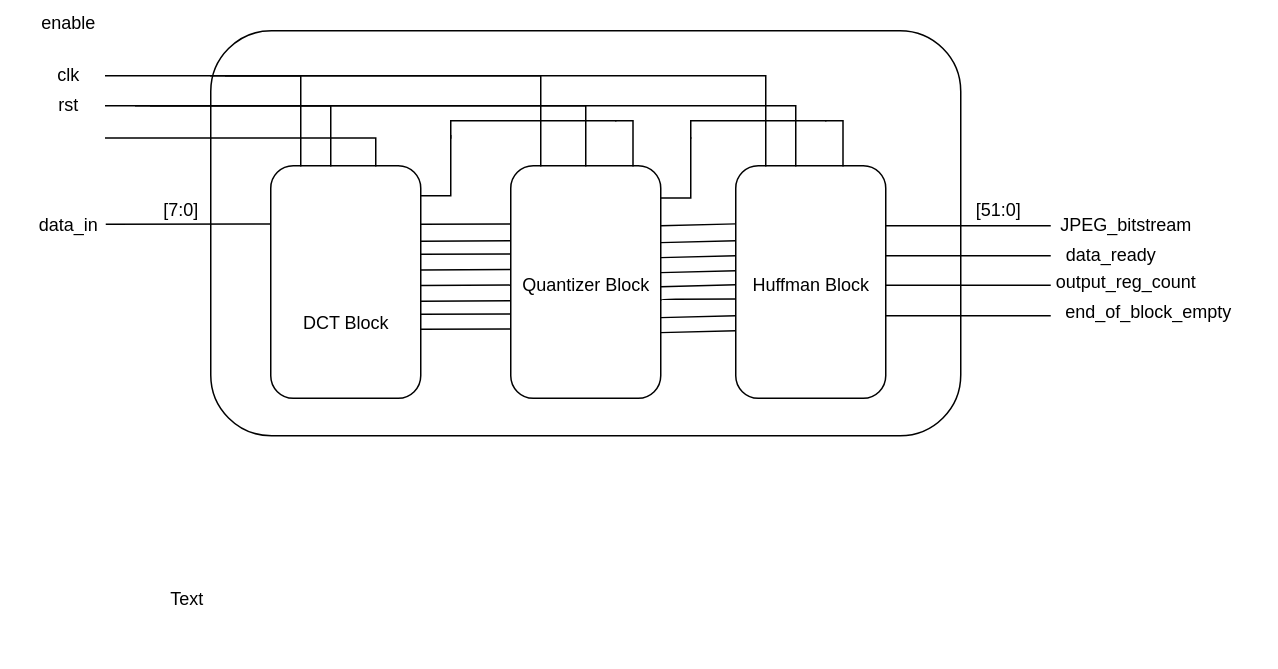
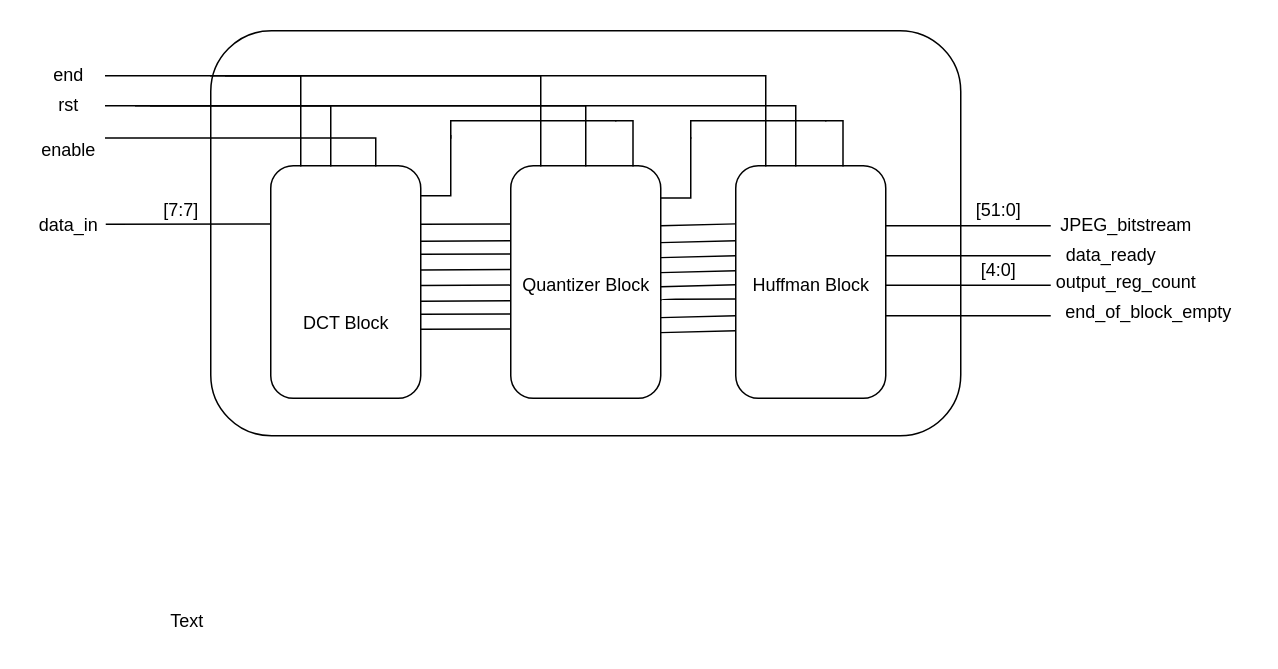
  <mxCell id="0" />
  <mxCell id="1" parent="0" />
  <mxCell id="2" value="" style="rounded=1;whiteSpace=wrap;html=1;" vertex="1" parent="1"><mxGeometry x="140" y="20" width="500" height="270" as="geometry" /></mxCell>
  <mxCell id="3" value="" style="rounded=1;whiteSpace=wrap;html=1;" vertex="1" parent="1"><mxGeometry x="490" y="110" width="100" height="155" as="geometry" /></mxCell>
  <mxCell id="4" value="" style="rounded=1;whiteSpace=wrap;html=1;" vertex="1" parent="1"><mxGeometry x="340" y="110" width="100" height="155" as="geometry" /></mxCell>
  <mxCell id="5" value="" style="rounded=1;whiteSpace=wrap;html=1;" vertex="1" parent="1"><mxGeometry x="180" y="110" width="100" height="155" as="geometry" /></mxCell>
  <mxCell id="6" value="" style="endArrow=none;html=1;entryX=0;entryY=0.25;entryDx=0;entryDy=0;" edge="1" parent="1" target="5"><mxGeometry width="50" height="50" relative="1" as="geometry"><mxPoint x="70" y="149" as="sourcePoint" /><mxPoint x="120" y="140" as="targetPoint" /></mxGeometry></mxCell>
  <mxCell id="7" value="data_in" style="text;html=1;align=center;verticalAlign=middle;resizable=0;points=[];autosize=1;" vertex="1" parent="1"><mxGeometry x="20" y="140" width="50" height="20" as="geometry" /></mxCell>
- <mxCell id="8" value="[7:0]" style="text;html=1;align=center;verticalAlign=middle;resizable=0;points=[];autosize=1;" vertex="1" parent="1"><mxGeometry x="100" y="130" width="40" height="20" as="geometry" /></mxCell>
- <mxCell id="9" value="clk" style="text;html=1;align=center;verticalAlign=middle;resizable=0;points=[];autosize=1;" vertex="1" parent="1"><mxGeometry x="30" y="40" width="30" height="20" as="geometry" /></mxCell>
+ <mxCell id="8" value="[7:7]" style="text;html=1;align=center;verticalAlign=middle;resizable=0;points=[];autosize=1;" vertex="1" parent="1"><mxGeometry x="100" y="130" width="40" height="20" as="geometry" /></mxCell>
+ <mxCell id="9" value="end" style="text;html=1;align=center;verticalAlign=middle;resizable=0;points=[];autosize=1;" vertex="1" parent="1"><mxGeometry x="30" y="40" width="30" height="20" as="geometry" /></mxCell>
  <mxCell id="10" value="rst" style="text;html=1;align=center;verticalAlign=middle;resizable=0;points=[];autosize=1;" vertex="1" parent="1"><mxGeometry x="30" y="60" width="30" height="20" as="geometry" /></mxCell>
- <mxCell id="11" value="enable" style="text;html=1;align=center;verticalAlign=middle;resizable=0;points=[];autosize=1;" vertex="1" parent="1"><mxGeometry x="20" y="5" width="50" height="20" as="geometry" /></mxCell>
+ <mxCell id="11" value="enable" style="text;html=1;align=center;verticalAlign=middle;resizable=0;points=[];autosize=1;" vertex="1" parent="1"><mxGeometry x="20" y="90" width="50" height="20" as="geometry" /></mxCell>
  <mxCell id="12" value="DCT Block" style="text;html=1;align=center;verticalAlign=middle;resizable=0;points=[];autosize=1;" vertex="1" parent="1"><mxGeometry x="195" y="205" width="70" height="20" as="geometry" /></mxCell>
  <mxCell id="13" value="Quantizer Block" style="text;html=1;align=center;verticalAlign=middle;resizable=0;points=[];autosize=1;" vertex="1" parent="1"><mxGeometry x="340" y="180" width="100" height="20" as="geometry" /></mxCell>
  <mxCell id="14" value="Huffman Block" style="text;html=1;align=center;verticalAlign=middle;resizable=0;points=[];autosize=1;" vertex="1" parent="1"><mxGeometry x="495" y="180" width="90" height="20" as="geometry" /></mxCell>
- <mxCell id="15" value="Text" style="text;html=1;align=center;verticalAlign=middle;resizable=0;points=[];autosize=1;" vertex="1" parent="1"><mxGeometry x="104" y="389" width="40" height="20" as="geometry" /></mxCell>
+ <mxCell id="15" value="Text" style="text;html=1;align=center;verticalAlign=middle;resizable=0;points=[];autosize=1;" vertex="1" parent="1"><mxGeometry x="104" y="404" width="40" height="20" as="geometry" /></mxCell>
  <mxCell id="16" value="" style="shape=partialRectangle;whiteSpace=wrap;html=1;top=0;left=0;fillColor=none;direction=east;" vertex="1" parent="1"><mxGeometry x="280" y="90" width="20" height="40" as="geometry" /></mxCell>
  <mxCell id="17" value="" style="shape=partialRectangle;whiteSpace=wrap;html=1;bottom=0;right=0;fillColor=none;direction=south;" vertex="1" parent="1"><mxGeometry x="70" y="91.5" width="180" height="18.5" as="geometry" /></mxCell>
  <mxCell id="18" value="" style="shape=partialRectangle;whiteSpace=wrap;html=1;top=0;left=0;fillColor=none;direction=west;" vertex="1" parent="1"><mxGeometry x="300" y="80" width="110" height="11.5" as="geometry" /></mxCell>
  <mxCell id="19" value="" style="shape=partialRectangle;whiteSpace=wrap;html=1;top=0;left=0;fillColor=none;direction=north;" vertex="1" parent="1"><mxGeometry x="410" y="80" width="11.5" height="30" as="geometry" /></mxCell>
  <mxCell id="20" value="" style="endArrow=none;html=1;entryX=0;entryY=0.25;entryDx=0;entryDy=0;" edge="1" parent="1" target="4"><mxGeometry width="50" height="50" relative="1" as="geometry"><mxPoint x="280" y="149" as="sourcePoint" /><mxPoint x="330" y="100" as="targetPoint" /></mxGeometry></mxCell>
  <mxCell id="21" value="" style="endArrow=none;html=1;entryX=0;entryY=0.25;entryDx=0;entryDy=0;" edge="1" parent="1"><mxGeometry width="50" height="50" relative="1" as="geometry"><mxPoint x="280" y="160.25" as="sourcePoint" /><mxPoint x="340" y="160" as="targetPoint" /></mxGeometry></mxCell>
  <mxCell id="22" value="" style="endArrow=none;html=1;entryX=0;entryY=0.25;entryDx=0;entryDy=0;" edge="1" parent="1"><mxGeometry width="50" height="50" relative="1" as="geometry"><mxPoint x="280" y="169" as="sourcePoint" /><mxPoint x="340" y="168.75" as="targetPoint" /></mxGeometry></mxCell>
  <mxCell id="23" value="" style="endArrow=none;html=1;entryX=0;entryY=0.25;entryDx=0;entryDy=0;" edge="1" parent="1"><mxGeometry width="50" height="50" relative="1" as="geometry"><mxPoint x="280" y="179.42" as="sourcePoint" /><mxPoint x="340" y="179.17" as="targetPoint" /></mxGeometry></mxCell>
  <mxCell id="24" value="" style="endArrow=none;html=1;entryX=0;entryY=0.25;entryDx=0;entryDy=0;" edge="1" parent="1"><mxGeometry width="50" height="50" relative="1" as="geometry"><mxPoint x="280" y="189.83" as="sourcePoint" /><mxPoint x="340" y="189.58" as="targetPoint" /></mxGeometry></mxCell>
  <mxCell id="25" value="" style="endArrow=none;html=1;entryX=0;entryY=0.25;entryDx=0;entryDy=0;" edge="1" parent="1"><mxGeometry width="50" height="50" relative="1" as="geometry"><mxPoint x="280" y="200.25" as="sourcePoint" /><mxPoint x="340" y="200" as="targetPoint" /></mxGeometry></mxCell>
  <mxCell id="26" value="" style="endArrow=none;html=1;entryX=0;entryY=0.25;entryDx=0;entryDy=0;" edge="1" parent="1"><mxGeometry width="50" height="50" relative="1" as="geometry"><mxPoint x="280" y="209" as="sourcePoint" /><mxPoint x="340" y="208.75" as="targetPoint" /></mxGeometry></mxCell>
  <mxCell id="27" value="" style="endArrow=none;html=1;entryX=0;entryY=0.25;entryDx=0;entryDy=0;" edge="1" parent="1"><mxGeometry width="50" height="50" relative="1" as="geometry"><mxPoint x="280" y="219" as="sourcePoint" /><mxPoint x="340" y="218.75" as="targetPoint" /></mxGeometry></mxCell>
  <mxCell id="28" value="" style="shape=partialRectangle;whiteSpace=wrap;html=1;bottom=0;right=0;fillColor=none;direction=south;" vertex="1" parent="1"><mxGeometry x="70" y="70" width="150" height="40" as="geometry" /></mxCell>
  <mxCell id="29" value="" style="shape=partialRectangle;whiteSpace=wrap;html=1;bottom=0;right=0;fillColor=none;direction=south;" vertex="1" parent="1"><mxGeometry x="70" y="50" width="130" height="60" as="geometry" /></mxCell>
  <mxCell id="30" value="" style="shape=partialRectangle;whiteSpace=wrap;html=1;bottom=0;right=0;fillColor=none;direction=south;" vertex="1" parent="1"><mxGeometry x="150" y="50" width="210" height="60" as="geometry" /></mxCell>
  <mxCell id="31" value="" style="shape=partialRectangle;whiteSpace=wrap;html=1;bottom=0;right=0;fillColor=none;direction=south;" vertex="1" parent="1"><mxGeometry x="100" y="70" width="430" height="40" as="geometry" /></mxCell>
  <mxCell id="32" value="" style="shape=partialRectangle;whiteSpace=wrap;html=1;bottom=0;right=0;fillColor=none;direction=south;" vertex="1" parent="1"><mxGeometry x="90" y="70" width="300" height="40" as="geometry" /></mxCell>
  <mxCell id="33" value="" style="shape=partialRectangle;whiteSpace=wrap;html=1;bottom=0;right=0;fillColor=none;direction=south;" vertex="1" parent="1"><mxGeometry x="140" y="50" width="370" height="60" as="geometry" /></mxCell>
  <mxCell id="34" value="" style="shape=partialRectangle;whiteSpace=wrap;html=1;top=0;left=0;fillColor=none;direction=east;" vertex="1" parent="1"><mxGeometry x="440" y="91.5" width="20" height="40" as="geometry" /></mxCell>
  <mxCell id="35" value="" style="shape=partialRectangle;whiteSpace=wrap;html=1;top=0;left=0;fillColor=none;direction=north;" vertex="1" parent="1"><mxGeometry x="550" y="80" width="11.5" height="30" as="geometry" /></mxCell>
  <mxCell id="36" value="" style="shape=partialRectangle;whiteSpace=wrap;html=1;top=0;left=0;fillColor=none;direction=west;" vertex="1" parent="1"><mxGeometry x="460" y="80" width="90" height="11.5" as="geometry" /></mxCell>
  <mxCell id="37" value="" style="endArrow=none;html=1;entryX=0;entryY=0.25;entryDx=0;entryDy=0;" edge="1" parent="1" target="3"><mxGeometry width="50" height="50" relative="1" as="geometry"><mxPoint x="440" y="150" as="sourcePoint" /><mxPoint x="490" y="100" as="targetPoint" /></mxGeometry></mxCell>
  <mxCell id="38" value="" style="endArrow=none;html=1;entryX=0;entryY=0.25;entryDx=0;entryDy=0;" edge="1" parent="1"><mxGeometry width="50" height="50" relative="1" as="geometry"><mxPoint x="440" y="161.25" as="sourcePoint" /><mxPoint x="490" y="160" as="targetPoint" /></mxGeometry></mxCell>
  <mxCell id="39" value="" style="endArrow=none;html=1;entryX=0;entryY=0.25;entryDx=0;entryDy=0;" edge="1" parent="1"><mxGeometry width="50" height="50" relative="1" as="geometry"><mxPoint x="440" y="171.25" as="sourcePoint" /><mxPoint x="490" y="170" as="targetPoint" /></mxGeometry></mxCell>
  <mxCell id="40" value="" style="endArrow=none;html=1;entryX=0;entryY=0.25;entryDx=0;entryDy=0;" edge="1" parent="1"><mxGeometry width="50" height="50" relative="1" as="geometry"><mxPoint x="440" y="181.25" as="sourcePoint" /><mxPoint x="490" y="180" as="targetPoint" /></mxGeometry></mxCell>
  <mxCell id="41" value="" style="endArrow=none;html=1;entryX=0;entryY=0.25;entryDx=0;entryDy=0;" edge="1" parent="1"><mxGeometry width="50" height="50" relative="1" as="geometry"><mxPoint x="440" y="190.63" as="sourcePoint" /><mxPoint x="490" y="189.38" as="targetPoint" /></mxGeometry></mxCell>
  <mxCell id="42" value="" style="endArrow=none;html=1;entryX=0;entryY=0.25;entryDx=0;entryDy=0;" edge="1" parent="1"><mxGeometry width="50" height="50" relative="1" as="geometry"><mxPoint x="440" y="200" as="sourcePoint" /><mxPoint x="490" y="198.75" as="targetPoint" /><Array as="points"><mxPoint x="440" y="199" /></Array></mxGeometry></mxCell>
  <mxCell id="43" value="" style="endArrow=none;html=1;entryX=0;entryY=0.25;entryDx=0;entryDy=0;" edge="1" parent="1"><mxGeometry width="50" height="50" relative="1" as="geometry"><mxPoint x="440" y="221.25" as="sourcePoint" /><mxPoint x="490" y="220" as="targetPoint" /></mxGeometry></mxCell>
  <mxCell id="44" value="" style="endArrow=none;html=1;entryX=0;entryY=0.25;entryDx=0;entryDy=0;" edge="1" parent="1"><mxGeometry width="50" height="50" relative="1" as="geometry"><mxPoint x="440" y="211.25" as="sourcePoint" /><mxPoint x="490" y="210" as="targetPoint" /></mxGeometry></mxCell>
  <mxCell id="45" value="" style="endArrow=none;html=1;" edge="1" parent="1"><mxGeometry width="50" height="50" relative="1" as="geometry"><mxPoint x="590" y="150" as="sourcePoint" /><mxPoint x="700" y="150" as="targetPoint" /></mxGeometry></mxCell>
  <mxCell id="46" value="" style="endArrow=none;html=1;" edge="1" parent="1"><mxGeometry width="50" height="50" relative="1" as="geometry"><mxPoint x="590" y="170" as="sourcePoint" /><mxPoint x="700" y="170" as="targetPoint" /></mxGeometry></mxCell>
  <mxCell id="47" value="" style="endArrow=none;html=1;" edge="1" parent="1"><mxGeometry width="50" height="50" relative="1" as="geometry"><mxPoint x="590" y="189.66" as="sourcePoint" /><mxPoint x="700" y="189.66" as="targetPoint" /></mxGeometry></mxCell>
  <mxCell id="48" value="" style="endArrow=none;html=1;" edge="1" parent="1"><mxGeometry width="50" height="50" relative="1" as="geometry"><mxPoint x="590" y="210" as="sourcePoint" /><mxPoint x="700" y="210" as="targetPoint" /></mxGeometry></mxCell>
  <mxCell id="49" value="JPEG_bitstream" style="text;html=1;align=center;verticalAlign=middle;resizable=0;points=[];autosize=1;" vertex="1" parent="1"><mxGeometry x="700" y="140" width="100" height="20" as="geometry" /></mxCell>
  <mxCell id="50" value="data_ready" style="text;html=1;align=center;verticalAlign=middle;resizable=0;points=[];autosize=1;" vertex="1" parent="1"><mxGeometry x="700" y="160" width="80" height="20" as="geometry" /></mxCell>
  <mxCell id="51" value="output_reg_count" style="text;html=1;align=center;verticalAlign=middle;resizable=0;points=[];autosize=1;" vertex="1" parent="1"><mxGeometry x="695" y="177.5" width="110" height="20" as="geometry" /></mxCell>
  <mxCell id="52" value="end_of_block_empty" style="text;html=1;align=center;verticalAlign=middle;resizable=0;points=[];autosize=1;" vertex="1" parent="1"><mxGeometry x="700" y="197.5" width="130" height="20" as="geometry" /></mxCell>
  <mxCell id="53" value="[51:0]" style="text;html=1;align=center;verticalAlign=middle;resizable=0;points=[];autosize=1;" vertex="1" parent="1"><mxGeometry x="640" y="130" width="50" height="20" as="geometry" /></mxCell>
+ <mxCell id="54" value="[4:0]" style="text;html=1;align=center;verticalAlign=middle;resizable=0;points=[];autosize=1;" vertex="1" parent="1"><mxGeometry x="645" y="170" width="40" height="20" as="geometry" /></mxCell>
